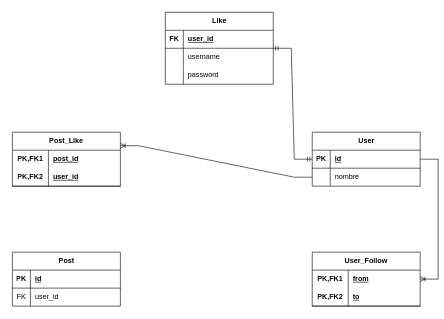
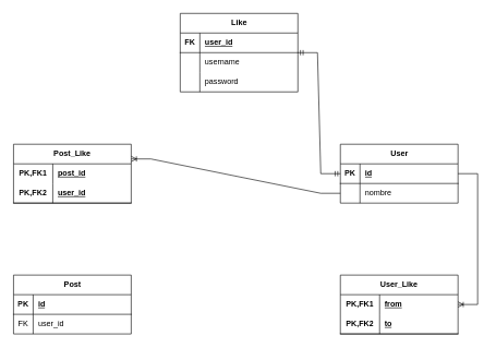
  <mxCell id="0" />
  <mxCell id="1" parent="0" />
  <mxCell id="2" value="User" style="shape=table;startSize=30;container=1;collapsible=1;childLayout=tableLayout;fixedRows=1;rowLines=0;fontStyle=1;align=center;resizeLast=1;html=1;" vertex="1" parent="1"><mxGeometry x="520" y="220" width="180" height="90" as="geometry" /></mxCell>
  <mxCell id="3" value="" style="shape=tableRow;horizontal=0;startSize=0;swimlaneHead=0;swimlaneBody=0;fillColor=none;collapsible=0;dropTarget=0;points=[[0,0.5],[1,0.5]];portConstraint=eastwest;top=0;left=0;right=0;bottom=1;" vertex="1" parent="2"><mxGeometry y="30" width="180" height="30" as="geometry" /></mxCell>
  <mxCell id="4" value="PK" style="shape=partialRectangle;connectable=0;fillColor=none;top=0;left=0;bottom=0;right=0;fontStyle=1;overflow=hidden;whiteSpace=wrap;html=1;" vertex="1" parent="3"><mxGeometry width="30" height="30" as="geometry"><mxRectangle width="30" height="30" as="alternateBounds" /></mxGeometry></mxCell>
  <mxCell id="5" value="id" style="shape=partialRectangle;connectable=0;fillColor=none;top=0;left=0;bottom=0;right=0;align=left;spacingLeft=6;fontStyle=5;overflow=hidden;whiteSpace=wrap;html=1;" vertex="1" parent="3"><mxGeometry x="30" width="150" height="30" as="geometry"><mxRectangle width="150" height="30" as="alternateBounds" /></mxGeometry></mxCell>
  <mxCell id="6" value="" style="shape=tableRow;horizontal=0;startSize=0;swimlaneHead=0;swimlaneBody=0;fillColor=none;collapsible=0;dropTarget=0;points=[[0,0.5],[1,0.5]];portConstraint=eastwest;top=0;left=0;right=0;bottom=0;" vertex="1" parent="2"><mxGeometry y="60" width="180" height="30" as="geometry" /></mxCell>
  <mxCell id="7" value="" style="shape=partialRectangle;connectable=0;fillColor=none;top=0;left=0;bottom=0;right=0;editable=1;overflow=hidden;whiteSpace=wrap;html=1;" vertex="1" parent="6"><mxGeometry width="30" height="30" as="geometry"><mxRectangle width="30" height="30" as="alternateBounds" /></mxGeometry></mxCell>
  <mxCell id="8" value="nombre" style="shape=partialRectangle;connectable=0;fillColor=none;top=0;left=0;bottom=0;right=0;align=left;spacingLeft=6;overflow=hidden;whiteSpace=wrap;html=1;" vertex="1" parent="6"><mxGeometry x="30" width="150" height="30" as="geometry"><mxRectangle width="150" height="30" as="alternateBounds" /></mxGeometry></mxCell>
  <mxCell id="9" value="Post" style="shape=table;startSize=30;container=1;collapsible=1;childLayout=tableLayout;fixedRows=1;rowLines=0;fontStyle=1;align=center;resizeLast=1;html=1;" vertex="1" parent="1"><mxGeometry x="20" y="420" width="180" height="90" as="geometry"><mxRectangle x="80" y="280" width="70" height="30" as="alternateBounds" /></mxGeometry></mxCell>
  <mxCell id="10" value="" style="shape=tableRow;horizontal=0;startSize=0;swimlaneHead=0;swimlaneBody=0;fillColor=none;collapsible=0;dropTarget=0;points=[[0,0.5],[1,0.5]];portConstraint=eastwest;top=0;left=0;right=0;bottom=1;" vertex="1" parent="9"><mxGeometry y="30" width="180" height="30" as="geometry" /></mxCell>
  <mxCell id="11" value="PK" style="shape=partialRectangle;connectable=0;fillColor=none;top=0;left=0;bottom=0;right=0;fontStyle=1;overflow=hidden;whiteSpace=wrap;html=1;" vertex="1" parent="10"><mxGeometry width="30" height="30" as="geometry"><mxRectangle width="30" height="30" as="alternateBounds" /></mxGeometry></mxCell>
  <mxCell id="12" value="id" style="shape=partialRectangle;connectable=0;fillColor=none;top=0;left=0;bottom=0;right=0;align=left;spacingLeft=6;fontStyle=5;overflow=hidden;whiteSpace=wrap;html=1;" vertex="1" parent="10"><mxGeometry x="30" width="150" height="30" as="geometry"><mxRectangle width="150" height="30" as="alternateBounds" /></mxGeometry></mxCell>
  <mxCell id="13" value="" style="shape=tableRow;horizontal=0;startSize=0;swimlaneHead=0;swimlaneBody=0;fillColor=none;collapsible=0;dropTarget=0;points=[[0,0.5],[1,0.5]];portConstraint=eastwest;top=0;left=0;right=0;bottom=0;" vertex="1" parent="9"><mxGeometry y="60" width="180" height="30" as="geometry" /></mxCell>
  <mxCell id="14" value="FK" style="shape=partialRectangle;connectable=0;fillColor=none;top=0;left=0;bottom=0;right=0;editable=1;overflow=hidden;whiteSpace=wrap;html=1;" vertex="1" parent="13"><mxGeometry width="30" height="30" as="geometry"><mxRectangle width="30" height="30" as="alternateBounds" /></mxGeometry></mxCell>
  <mxCell id="15" value="user_id" style="shape=partialRectangle;connectable=0;fillColor=none;top=0;left=0;bottom=0;right=0;align=left;spacingLeft=6;overflow=hidden;whiteSpace=wrap;html=1;" vertex="1" parent="13"><mxGeometry x="30" width="150" height="30" as="geometry"><mxRectangle width="150" height="30" as="alternateBounds" /></mxGeometry></mxCell>
- <mxCell id="16" value="&lt;div&gt;User_Follow&lt;/div&gt;" style="shape=table;startSize=30;container=1;collapsible=1;childLayout=tableLayout;fixedRows=1;rowLines=0;fontStyle=1;align=center;resizeLast=1;html=1;whiteSpace=wrap;" vertex="1" parent="1"><mxGeometry x="520" y="420" width="180" height="90" as="geometry" /></mxCell>
+ <mxCell id="16" value="&lt;div&gt;User_Like&lt;/div&gt;" style="shape=table;startSize=30;container=1;collapsible=1;childLayout=tableLayout;fixedRows=1;rowLines=0;fontStyle=1;align=center;resizeLast=1;html=1;whiteSpace=wrap;" vertex="1" parent="1"><mxGeometry x="520" y="420" width="180" height="90" as="geometry" /></mxCell>
  <mxCell id="17" value="" style="shape=tableRow;horizontal=0;startSize=0;swimlaneHead=0;swimlaneBody=0;fillColor=none;collapsible=0;dropTarget=0;points=[[0,0.5],[1,0.5]];portConstraint=eastwest;top=0;left=0;right=0;bottom=0;html=1;" vertex="1" parent="16"><mxGeometry y="30" width="180" height="30" as="geometry" /></mxCell>
  <mxCell id="18" value="PK,FK1" style="shape=partialRectangle;connectable=0;fillColor=none;top=0;left=0;bottom=0;right=0;fontStyle=1;overflow=hidden;html=1;whiteSpace=wrap;" vertex="1" parent="17"><mxGeometry width="60" height="30" as="geometry"><mxRectangle width="60" height="30" as="alternateBounds" /></mxGeometry></mxCell>
  <mxCell id="19" value="from" style="shape=partialRectangle;connectable=0;fillColor=none;top=0;left=0;bottom=0;right=0;align=left;spacingLeft=6;fontStyle=5;overflow=hidden;html=1;whiteSpace=wrap;" vertex="1" parent="17"><mxGeometry x="60" width="120" height="30" as="geometry"><mxRectangle width="120" height="30" as="alternateBounds" /></mxGeometry></mxCell>
  <mxCell id="20" value="" style="shape=tableRow;horizontal=0;startSize=0;swimlaneHead=0;swimlaneBody=0;fillColor=none;collapsible=0;dropTarget=0;points=[[0,0.5],[1,0.5]];portConstraint=eastwest;top=0;left=0;right=0;bottom=1;html=1;" vertex="1" parent="16"><mxGeometry y="60" width="180" height="30" as="geometry" /></mxCell>
  <mxCell id="21" value="PK,FK2" style="shape=partialRectangle;connectable=0;fillColor=none;top=0;left=0;bottom=0;right=0;fontStyle=1;overflow=hidden;html=1;whiteSpace=wrap;" vertex="1" parent="20"><mxGeometry width="60" height="30" as="geometry"><mxRectangle width="60" height="30" as="alternateBounds" /></mxGeometry></mxCell>
  <mxCell id="22" value="to" style="shape=partialRectangle;connectable=0;fillColor=none;top=0;left=0;bottom=0;right=0;align=left;spacingLeft=6;fontStyle=5;overflow=hidden;html=1;whiteSpace=wrap;" vertex="1" parent="20"><mxGeometry x="60" width="120" height="30" as="geometry"><mxRectangle width="120" height="30" as="alternateBounds" /></mxGeometry></mxCell>
  <mxCell id="23" value="Post_Like" style="shape=table;startSize=30;container=1;collapsible=1;childLayout=tableLayout;fixedRows=1;rowLines=0;fontStyle=1;align=center;resizeLast=1;html=1;whiteSpace=wrap;" vertex="1" parent="1"><mxGeometry x="20" y="220" width="180" height="90" as="geometry" /></mxCell>
  <mxCell id="24" value="" style="shape=tableRow;horizontal=0;startSize=0;swimlaneHead=0;swimlaneBody=0;fillColor=none;collapsible=0;dropTarget=0;points=[[0,0.5],[1,0.5]];portConstraint=eastwest;top=0;left=0;right=0;bottom=0;html=1;" vertex="1" parent="23"><mxGeometry y="30" width="180" height="30" as="geometry" /></mxCell>
  <mxCell id="25" value="PK,FK1" style="shape=partialRectangle;connectable=0;fillColor=none;top=0;left=0;bottom=0;right=0;fontStyle=1;overflow=hidden;html=1;whiteSpace=wrap;" vertex="1" parent="24"><mxGeometry width="60" height="30" as="geometry"><mxRectangle width="60" height="30" as="alternateBounds" /></mxGeometry></mxCell>
  <mxCell id="26" value="post_id" style="shape=partialRectangle;connectable=0;fillColor=none;top=0;left=0;bottom=0;right=0;align=left;spacingLeft=6;fontStyle=5;overflow=hidden;html=1;whiteSpace=wrap;" vertex="1" parent="24"><mxGeometry x="60" width="120" height="30" as="geometry"><mxRectangle width="120" height="30" as="alternateBounds" /></mxGeometry></mxCell>
  <mxCell id="27" value="" style="shape=tableRow;horizontal=0;startSize=0;swimlaneHead=0;swimlaneBody=0;fillColor=none;collapsible=0;dropTarget=0;points=[[0,0.5],[1,0.5]];portConstraint=eastwest;top=0;left=0;right=0;bottom=1;html=1;" vertex="1" parent="23"><mxGeometry y="60" width="180" height="30" as="geometry" /></mxCell>
  <mxCell id="28" value="PK,FK2" style="shape=partialRectangle;connectable=0;fillColor=none;top=0;left=0;bottom=0;right=0;fontStyle=1;overflow=hidden;html=1;whiteSpace=wrap;" vertex="1" parent="27"><mxGeometry width="60" height="30" as="geometry"><mxRectangle width="60" height="30" as="alternateBounds" /></mxGeometry></mxCell>
  <mxCell id="29" value="user_id" style="shape=partialRectangle;connectable=0;fillColor=none;top=0;left=0;bottom=0;right=0;align=left;spacingLeft=6;fontStyle=5;overflow=hidden;html=1;whiteSpace=wrap;" vertex="1" parent="27"><mxGeometry x="60" width="120" height="30" as="geometry"><mxRectangle width="120" height="30" as="alternateBounds" /></mxGeometry></mxCell>
  <mxCell id="30" value="Like" style="shape=table;startSize=30;container=1;collapsible=1;childLayout=tableLayout;fixedRows=1;rowLines=0;fontStyle=1;align=center;resizeLast=1;html=1;" vertex="1" parent="1"><mxGeometry x="275" y="20" width="180" height="120" as="geometry" /></mxCell>
  <mxCell id="31" value="" style="shape=tableRow;horizontal=0;startSize=0;swimlaneHead=0;swimlaneBody=0;fillColor=none;collapsible=0;dropTarget=0;points=[[0,0.5],[1,0.5]];portConstraint=eastwest;top=0;left=0;right=0;bottom=1;" vertex="1" parent="30"><mxGeometry y="30" width="180" height="30" as="geometry" /></mxCell>
  <mxCell id="32" value="FK" style="shape=partialRectangle;connectable=0;fillColor=none;top=0;left=0;bottom=0;right=0;fontStyle=1;overflow=hidden;whiteSpace=wrap;html=1;" vertex="1" parent="31"><mxGeometry width="30" height="30" as="geometry"><mxRectangle width="30" height="30" as="alternateBounds" /></mxGeometry></mxCell>
  <mxCell id="33" value="user_id" style="shape=partialRectangle;connectable=0;fillColor=none;top=0;left=0;bottom=0;right=0;align=left;spacingLeft=6;fontStyle=5;overflow=hidden;whiteSpace=wrap;html=1;" vertex="1" parent="31"><mxGeometry x="30" width="150" height="30" as="geometry"><mxRectangle width="150" height="30" as="alternateBounds" /></mxGeometry></mxCell>
  <mxCell id="34" value="" style="shape=tableRow;horizontal=0;startSize=0;swimlaneHead=0;swimlaneBody=0;fillColor=none;collapsible=0;dropTarget=0;points=[[0,0.5],[1,0.5]];portConstraint=eastwest;top=0;left=0;right=0;bottom=0;" vertex="1" parent="30"><mxGeometry y="60" width="180" height="30" as="geometry" /></mxCell>
  <mxCell id="35" value="" style="shape=partialRectangle;connectable=0;fillColor=none;top=0;left=0;bottom=0;right=0;editable=1;overflow=hidden;whiteSpace=wrap;html=1;" vertex="1" parent="34"><mxGeometry width="30" height="30" as="geometry"><mxRectangle width="30" height="30" as="alternateBounds" /></mxGeometry></mxCell>
  <mxCell id="36" value="&lt;div&gt;username&lt;/div&gt;" style="shape=partialRectangle;connectable=0;fillColor=none;top=0;left=0;bottom=0;right=0;align=left;spacingLeft=6;overflow=hidden;whiteSpace=wrap;html=1;" vertex="1" parent="34"><mxGeometry x="30" width="150" height="30" as="geometry"><mxRectangle width="150" height="30" as="alternateBounds" /></mxGeometry></mxCell>
  <mxCell id="37" style="shape=tableRow;horizontal=0;startSize=0;swimlaneHead=0;swimlaneBody=0;fillColor=none;collapsible=0;dropTarget=0;points=[[0,0.5],[1,0.5]];portConstraint=eastwest;top=0;left=0;right=0;bottom=0;" vertex="1" parent="30"><mxGeometry y="90" width="180" height="30" as="geometry" /></mxCell>
  <mxCell id="38" style="shape=partialRectangle;connectable=0;fillColor=none;top=0;left=0;bottom=0;right=0;editable=1;overflow=hidden;whiteSpace=wrap;html=1;" vertex="1" parent="37"><mxGeometry width="30" height="30" as="geometry"><mxRectangle width="30" height="30" as="alternateBounds" /></mxGeometry></mxCell>
  <mxCell id="39" value="password" style="shape=partialRectangle;connectable=0;fillColor=none;top=0;left=0;bottom=0;right=0;align=left;spacingLeft=6;overflow=hidden;whiteSpace=wrap;html=1;" vertex="1" parent="37"><mxGeometry x="30" width="150" height="30" as="geometry"><mxRectangle width="150" height="30" as="alternateBounds" /></mxGeometry></mxCell>
  <mxCell id="40" value="" style="edgeStyle=entityRelationEdgeStyle;fontSize=12;html=1;endArrow=ERoneToMany;rounded=0;entryX=1;entryY=0.25;entryDx=0;entryDy=0;exitX=0;exitY=0.5;exitDx=0;exitDy=0;" edge="1" parent="1" source="6" target="23"><mxGeometry width="100" height="100" relative="1" as="geometry"><mxPoint x="520" y="285" as="sourcePoint" /><mxPoint x="200" y="285" as="targetPoint" /></mxGeometry></mxCell>
  <mxCell id="41" value="" style="edgeStyle=entityRelationEdgeStyle;fontSize=12;html=1;endArrow=ERoneToMany;rounded=0;" edge="1" parent="1" source="2" target="16"><mxGeometry width="100" height="100" relative="1" as="geometry"><mxPoint x="220" y="485" as="sourcePoint" /><mxPoint x="220" y="285" as="targetPoint" /></mxGeometry></mxCell>
  <mxCell id="42" value="" style="edgeStyle=entityRelationEdgeStyle;fontSize=12;html=1;endArrow=ERmandOne;startArrow=ERmandOne;rounded=0;" edge="1" parent="1" source="30" target="2"><mxGeometry width="100" height="100" relative="1" as="geometry"><mxPoint x="310" y="570" as="sourcePoint" /><mxPoint x="410" y="470" as="targetPoint" /></mxGeometry></mxCell>
